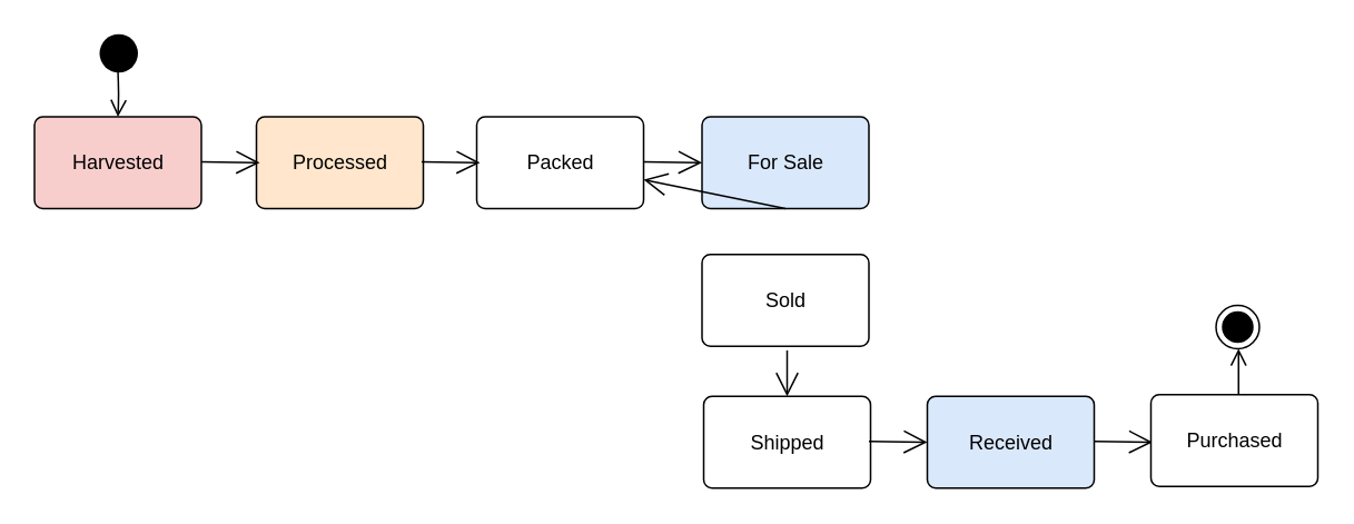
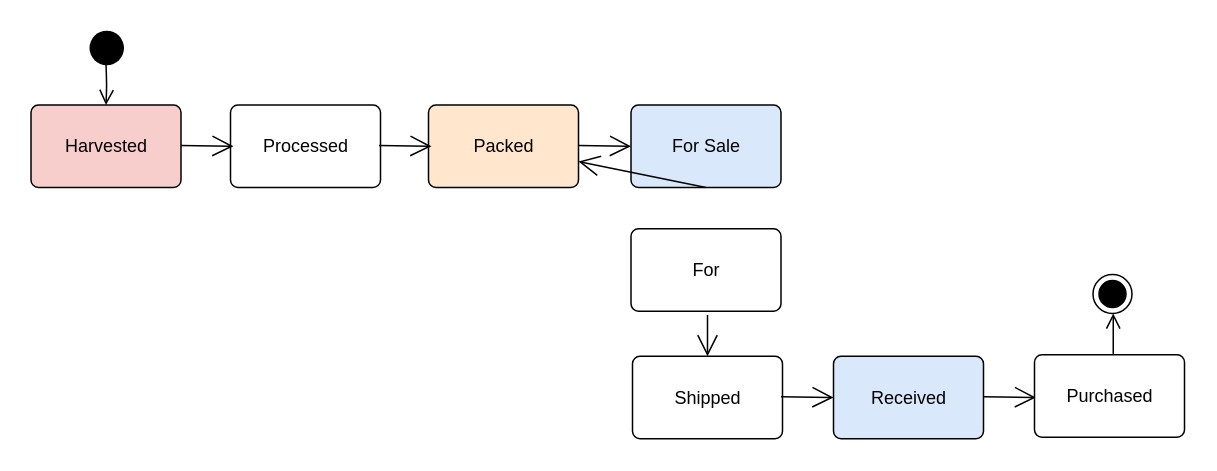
  <mxCell id="0" />
  <mxCell id="1" parent="0" />
  <mxCell id="2" value="Harvested" style="html=1;align=center;verticalAlign=middle;rounded=1;absoluteArcSize=1;arcSize=10;dashed=0;fillColor=#f8cecc;" vertex="1" parent="1"><mxGeometry x="20" y="69.5" width="100" height="55" as="geometry" /></mxCell>
  <mxCell id="3" value="" style="edgeStyle=orthogonalEdgeStyle;html=1;verticalAlign=bottom;endArrow=open;endSize=8;entryX=0.5;entryY=0;entryDx=0;entryDy=0;" edge="1" parent="1" target="2"><mxGeometry relative="1" as="geometry"><mxPoint x="20" y="97" as="targetPoint" /><mxPoint x="70" y="42" as="sourcePoint" /></mxGeometry></mxCell>
- <mxCell id="4" value="Processed" style="html=1;align=center;verticalAlign=middle;rounded=1;absoluteArcSize=1;arcSize=10;dashed=0;fillColor=#ffe6cc;" vertex="1" parent="1"><mxGeometry x="153" y="69.5" width="100" height="55" as="geometry" /></mxCell>
- <mxCell id="5" value="Packed" style="html=1;align=center;verticalAlign=middle;rounded=1;absoluteArcSize=1;arcSize=10;dashed=0;" vertex="1" parent="1"><mxGeometry x="285" y="69.5" width="100" height="55" as="geometry" /></mxCell>
+ <mxCell id="4" value="Processed" style="html=1;align=center;verticalAlign=middle;rounded=1;absoluteArcSize=1;arcSize=10;dashed=0;" vertex="1" parent="1"><mxGeometry x="153" y="69.5" width="100" height="55" as="geometry" /></mxCell>
+ <mxCell id="5" value="Packed" style="html=1;align=center;verticalAlign=middle;rounded=1;absoluteArcSize=1;arcSize=10;dashed=0;fillColor=#ffe6cc;" vertex="1" parent="1"><mxGeometry x="285" y="69.5" width="100" height="55" as="geometry" /></mxCell>
  <mxCell id="6" value="" style="endArrow=open;endFill=1;endSize=12;html=1;" edge="1" parent="1"><mxGeometry width="160" relative="1" as="geometry"><mxPoint x="120" y="96.5" as="sourcePoint" /><mxPoint x="155" y="97" as="targetPoint" /></mxGeometry></mxCell>
  <mxCell id="7" value="" style="endArrow=open;endFill=1;endSize=12;html=1;" edge="1" parent="1"><mxGeometry width="160" relative="1" as="geometry"><mxPoint x="252" y="96.5" as="sourcePoint" /><mxPoint x="287" y="97" as="targetPoint" /></mxGeometry></mxCell>
  <mxCell id="8" value="" style="endArrow=open;endFill=1;endSize=12;html=1;" edge="1" parent="1"><mxGeometry width="160" relative="1" as="geometry"><mxPoint x="385" y="96.5" as="sourcePoint" /><mxPoint x="420" y="97" as="targetPoint" /></mxGeometry></mxCell>
  <mxCell id="9" value="For Sale" style="html=1;align=center;verticalAlign=middle;rounded=1;absoluteArcSize=1;arcSize=10;dashed=0;fillColor=#dae8fc;" vertex="1" parent="1"><mxGeometry x="420" y="69.5" width="100" height="55" as="geometry" /></mxCell>
- <mxCell id="10" value="Sold" style="html=1;align=center;verticalAlign=middle;rounded=1;absoluteArcSize=1;arcSize=10;dashed=0;" vertex="1" parent="1"><mxGeometry x="420" y="152" width="100" height="55" as="geometry" /></mxCell>
+ <mxCell id="10" value="For" style="html=1;align=center;verticalAlign=middle;rounded=1;absoluteArcSize=1;arcSize=10;dashed=0;" vertex="1" parent="1"><mxGeometry x="420" y="152" width="100" height="55" as="geometry" /></mxCell>
  <mxCell id="11" value="" style="endArrow=open;endFill=1;endSize=12;html=1;exitX=0.5;exitY=1;exitDx=0;exitDy=0;" edge="1" parent="1" source="9" target="5"><mxGeometry width="160" relative="1" as="geometry"><mxPoint x="452.5" y="132" as="sourcePoint" /><mxPoint x="487.5" y="132.5" as="targetPoint" /></mxGeometry></mxCell>
  <mxCell id="12" value="Shipped" style="html=1;align=center;verticalAlign=middle;rounded=1;absoluteArcSize=1;arcSize=10;dashed=0;" vertex="1" parent="1"><mxGeometry x="421" y="237" width="100" height="55" as="geometry" /></mxCell>
  <mxCell id="13" value="" style="endArrow=open;endFill=1;endSize=12;html=1;entryX=0.5;entryY=0;entryDx=0;entryDy=0;exitX=0.5;exitY=1;exitDx=0;exitDy=0;" edge="1" parent="1" target="12"><mxGeometry width="160" relative="1" as="geometry"><mxPoint x="471" y="209.5" as="sourcePoint" /><mxPoint x="488.5" y="217.5" as="targetPoint" /></mxGeometry></mxCell>
  <mxCell id="14" value="Received" style="html=1;align=center;verticalAlign=middle;rounded=1;absoluteArcSize=1;arcSize=10;dashed=0;fillColor=#dae8fc;" vertex="1" parent="1"><mxGeometry x="555" y="237" width="100" height="55" as="geometry" /></mxCell>
  <mxCell id="15" value="" style="endArrow=open;endFill=1;endSize=12;html=1;" edge="1" parent="1"><mxGeometry width="160" relative="1" as="geometry"><mxPoint x="520" y="264" as="sourcePoint" /><mxPoint x="555" y="264.5" as="targetPoint" /></mxGeometry></mxCell>
  <mxCell id="16" value="" style="endArrow=open;endFill=1;endSize=12;html=1;" edge="1" parent="1"><mxGeometry width="160" relative="1" as="geometry"><mxPoint x="655" y="264" as="sourcePoint" /><mxPoint x="690" y="264.5" as="targetPoint" /></mxGeometry></mxCell>
  <mxCell id="17" value="Purchased" style="html=1;align=center;verticalAlign=middle;rounded=1;absoluteArcSize=1;arcSize=10;dashed=0;" vertex="1" parent="1"><mxGeometry x="689" y="236" width="100" height="55" as="geometry" /></mxCell>
  <mxCell id="18" value="" style="ellipse;html=1;shape=endState;fillColor=#000000;strokeColor=#000000;align=center;aspect=fixed;" vertex="1" parent="1"><mxGeometry x="728" y="182.5" width="26" height="26" as="geometry" /></mxCell>
  <mxCell id="19" value="" style="ellipse;fillColor=#000000;strokeColor=none;align=center;aspect=fixed;" vertex="1" parent="1"><mxGeometry x="59" y="20" width="23" height="23" as="geometry" /></mxCell>
  <mxCell id="20" value="" style="edgeStyle=orthogonalEdgeStyle;html=1;verticalAlign=bottom;endArrow=open;endSize=8;entryX=0.5;entryY=0;entryDx=0;entryDy=0;" edge="1" parent="1"><mxGeometry relative="1" as="geometry"><mxPoint x="741.5" y="208.5" as="targetPoint" /><mxPoint x="741.5" y="236" as="sourcePoint" /></mxGeometry></mxCell>
